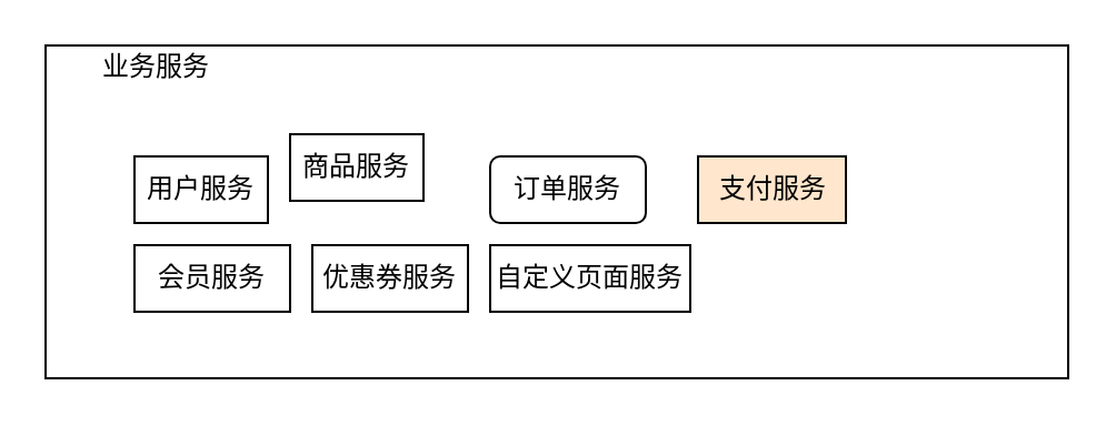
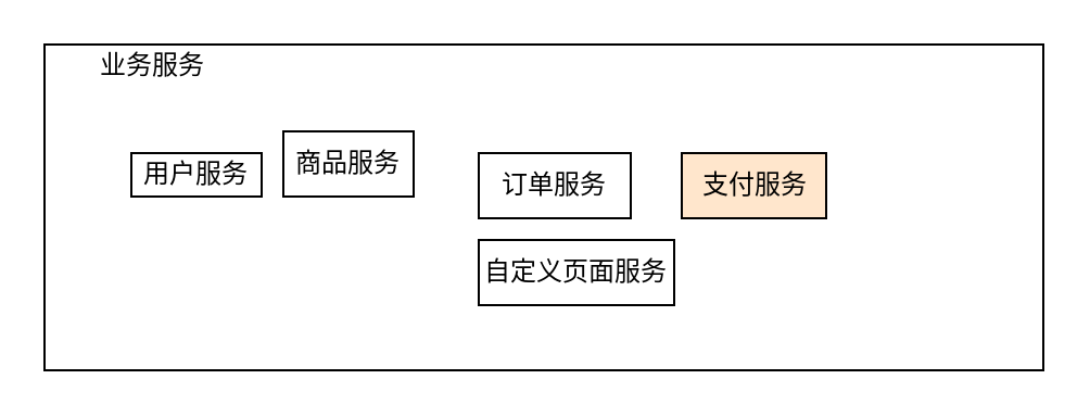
  <mxCell id="0" />
  <mxCell id="1" parent="0" />
  <mxCell id="2" value="" style="rounded=0;whiteSpace=wrap;html=1;" vertex="1" parent="1"><mxGeometry x="20" y="20" width="460" height="150" as="geometry" /></mxCell>
- <mxCell id="3" value="用户服务" style="rounded=0;whiteSpace=wrap;html=1;" parent="1" vertex="1"><mxGeometry x="60" y="70" width="60" height="30" as="geometry" /></mxCell>
- <mxCell id="4" value="订单服务" style="whiteSpace=wrap;html=1;rounded=1;" parent="1" vertex="1"><mxGeometry x="220" y="70" width="70" height="30" as="geometry" /></mxCell>
- <mxCell id="5" value="优惠券服务" style="rounded=0;whiteSpace=wrap;html=1;" parent="1" vertex="1"><mxGeometry x="140" y="110" width="70" height="30" as="geometry" /></mxCell>
+ <mxCell id="3" value="用户服务" style="rounded=0;whiteSpace=wrap;html=1;" parent="1" vertex="1"><mxGeometry x="60" y="70" width="60" height="20" as="geometry" /></mxCell>
+ <mxCell id="4" value="订单服务" style="rounded=0;whiteSpace=wrap;html=1;" parent="1" vertex="1"><mxGeometry x="220" y="70" width="70" height="30" as="geometry" /></mxCell>
  <mxCell id="6" value="商品服务" style="rounded=0;whiteSpace=wrap;html=1;" parent="1" vertex="1"><mxGeometry x="130" y="60" width="60" height="30" as="geometry" /></mxCell>
  <mxCell id="7" value="支付服务" style="rounded=0;whiteSpace=wrap;html=1;fillColor=#ffe6cc;" parent="1" vertex="1"><mxGeometry x="313.5" y="70" width="66.5" height="30" as="geometry" /></mxCell>
- <mxCell id="8" value="会员服务" style="rounded=0;whiteSpace=wrap;html=1;" parent="1" vertex="1"><mxGeometry x="60" y="110" width="70" height="30" as="geometry" /></mxCell>
  <mxCell id="9" value="自定义页面服务" style="rounded=0;whiteSpace=wrap;html=1;" vertex="1" parent="1"><mxGeometry x="220" y="110" width="90" height="30" as="geometry" /></mxCell>
  <mxCell id="10" value="业务服务" style="text;html=1;strokeColor=none;fillColor=none;align=center;verticalAlign=middle;whiteSpace=wrap;rounded=0;" vertex="1" parent="1"><mxGeometry x="30" y="20" width="80" height="20" as="geometry" /></mxCell>
